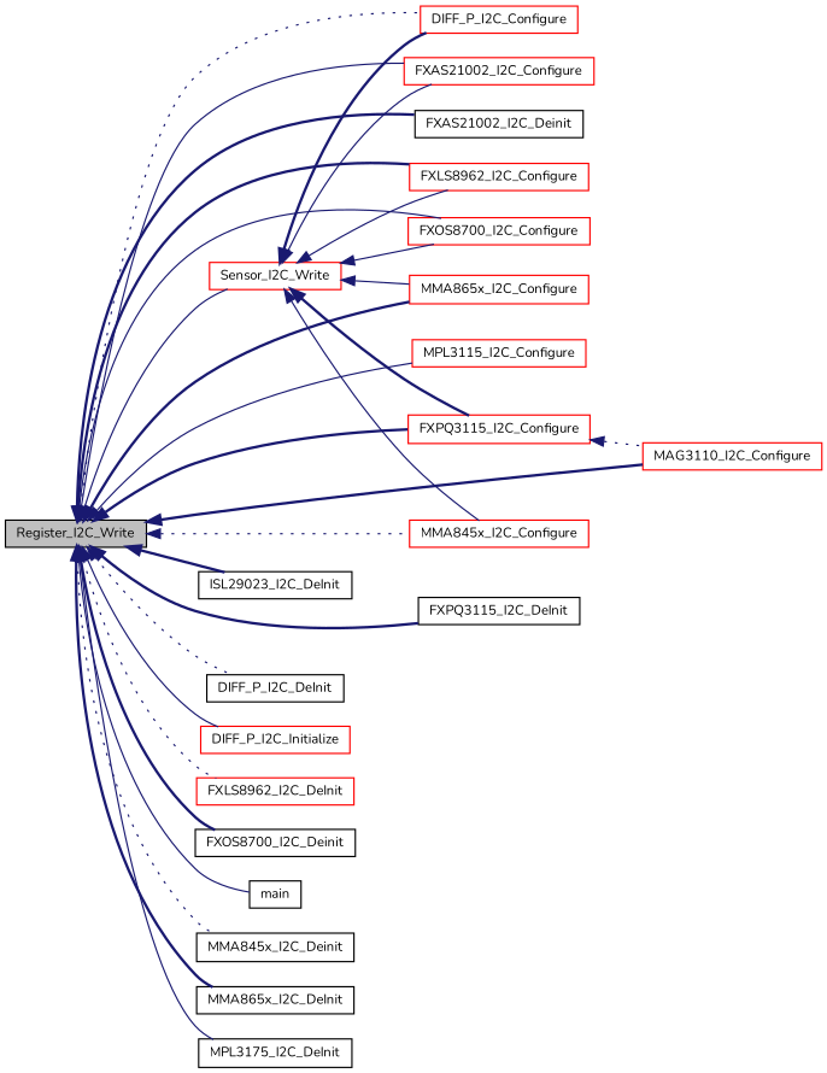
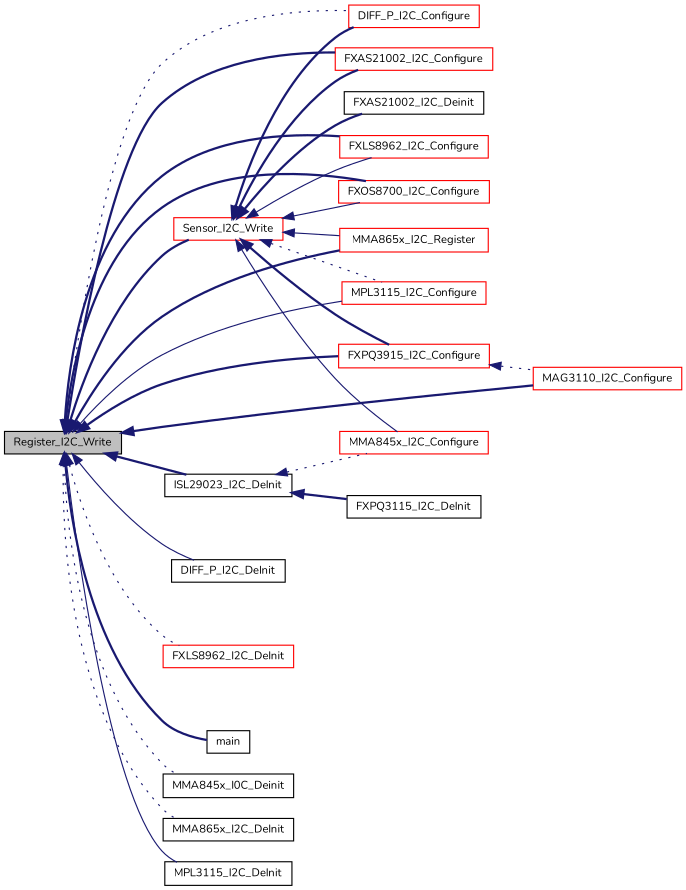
  digraph {
    fontname=Nunito
    rankdir=LR
    node [color=red fillcolor=white fontname=Nunito fontsize=10 shape=record style=filled]
    edge [color=midnightblue dir=back fontname=Nunito fontsize=10 labelfontname=Helvetica labelfontsize=10 style=bold]
    n1 [color=black fillcolor=grey75 fontcolor=black height=0.2 label=Register_I2C_Write width=0.4]
    n2 [height=0.2 label=DIFF_P_I2C_Configure width=0.4]
    n3 [color=black height=0.2 label=DIFF_P_I2C_DeInit width=0.4]
-   n4 [height=0.2 label=DIFF_P_I2C_Initialize width=0.4]
    n5 [height=0.2 label=FXAS21002_I2C_Configure width=0.4]
    n6 [color=black height=0.2 label=FXAS21002_I2C_Deinit width=0.4]
    n7 [height=0.2 label=FXLS8962_I2C_Configure width=0.4]
    n8 [height=0.2 label=FXLS8962_I2C_DeInit width=0.4]
    n9 [height=0.2 label=FXOS8700_I2C_Configure width=0.4]
-   n10 [color=black height=0.2 label=FXOS8700_I2C_Deinit width=0.4]
-   n11 [height=0.2 label=FXPQ3115_I2C_Configure width=0.4]
+   n11 [height=0.2 label=FXPQ3915_I2C_Configure width=0.4]
    n12 [color=black height=0.2 label=FXPQ3115_I2C_DeInit width=0.4]
    n13 [color=black height=0.2 label=ISL29023_I2C_DeInit width=0.4]
    n14 [height=0.2 label=MAG3110_I2C_Configure width=0.4]
    n15 [color=black height=0.2 label=main width=0.4]
    n16 [height=0.2 label=MMA845x_I2C_Configure width=0.4]
-   n17 [color=black height=0.2 label=MMA845x_I2C_Deinit width=0.4]
-   n18 [height=0.2 label=MMA865x_I2C_Configure width=0.4]
+   n17 [color=black height=0.2 label=MMA845x_I0C_Deinit width=0.4]
+   n18 [height=0.2 label=MMA865x_I2C_Register width=0.4]
    n19 [color=black height=0.2 label=MMA865x_I2C_DeInit width=0.4]
    n20 [height=0.2 label=MPL3115_I2C_Configure width=0.4]
-   n21 [color=black height=0.2 label=MPL3175_I2C_DeInit width=0.4]
+   n21 [color=black height=0.2 label=MPL3115_I2C_DeInit width=0.4]
    n22 [height=0.2 label=Sensor_I2C_Write width=0.4]
    n1 -> n2 [style=dotted]
-   n1 -> n3 [style=dotted]
-   n1 -> n4 [style=solid]
-   n1 -> n5 [style=solid]
-   n1 -> n6
+   n1 -> n3 [style=solid]
+   n1 -> n5
+   n22 -> n6
    n1 -> n7
    n1 -> n8 [style=dotted]
-   n1 -> n9 [style=solid]
-   n1 -> n10
+   n1 -> n9
    n1 -> n11
-   n1 -> n12
+   n13 -> n12
    n1 -> n13
    n1 -> n14
-   n1 -> n15 [style=solid]
-   n1 -> n16 [style=dotted]
+   n1 -> n15
+   n13 -> n16 [style=dotted]
    n1 -> n17 [style=dotted]
    n1 -> n18
-   n1 -> n19
+   n1 -> n19 [style=dotted]
    n1 -> n20 [style=solid]
    n1 -> n21 [style=solid]
-   n1 -> n22 [style=solid]
+   n1 -> n22
    n11 -> n14 [style=dotted]
    n22 -> n2
-   n22 -> n5 [style=solid]
+   n22 -> n5
    n22 -> n7 [style=solid]
    n22 -> n9 [style=solid]
    n22 -> n11
    n22 -> n16 [style=solid]
    n22 -> n18 [style=solid]
+   n22 -> n20 [style=dotted]
  }
